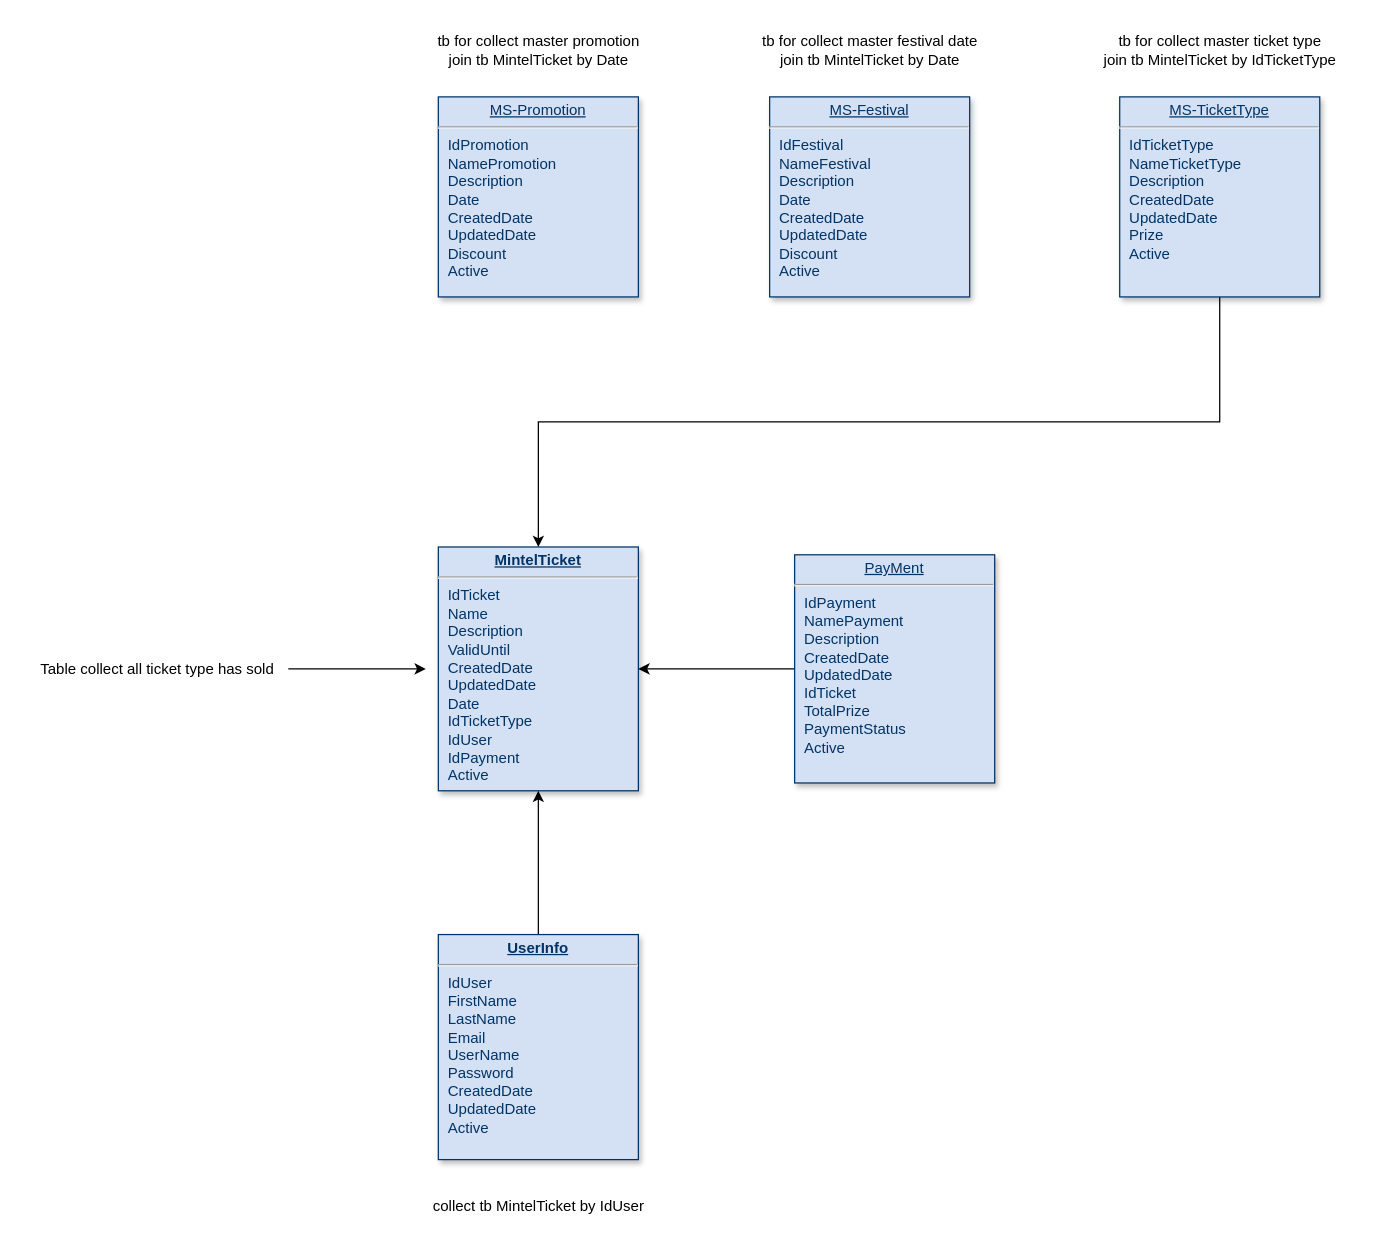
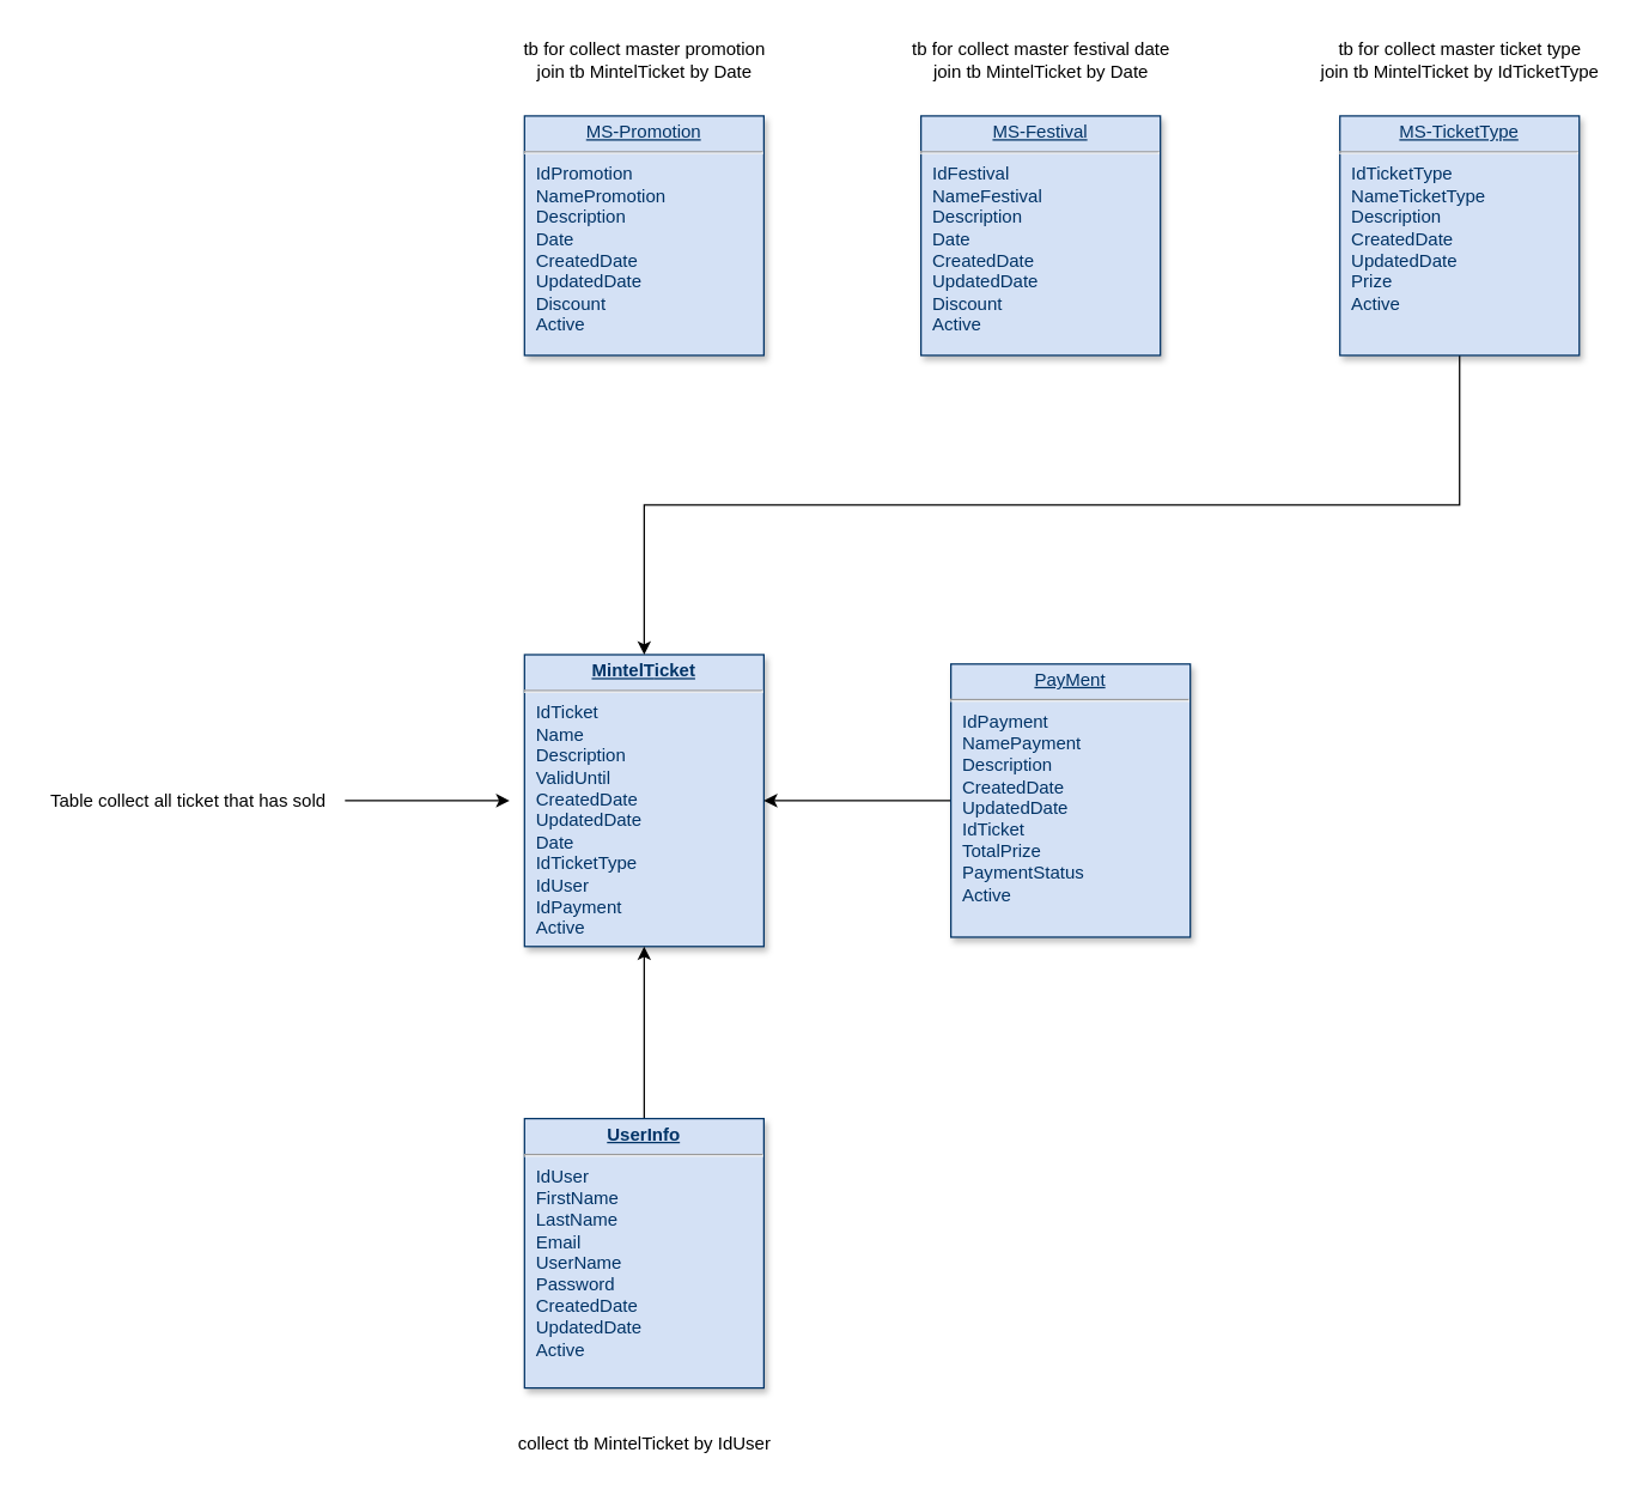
  <mxCell id="0" />
  <mxCell id="1" parent="0" />
  <mxCell id="2" value="&lt;p style=&quot;text-align: center; margin: 4px 0px 0px;&quot;&gt;&lt;span style=&quot;background-color: initial; text-align: left;&quot;&gt;&lt;b&gt;&lt;u&gt;MintelT&lt;/u&gt;&lt;/b&gt;&lt;/span&gt;&lt;b style=&quot;text-decoration-line: underline;&quot;&gt;icket&lt;/b&gt;&lt;/p&gt;&lt;hr&gt;&lt;p style=&quot;margin: 0px; margin-left: 8px;&quot;&gt;IdTicket&lt;/p&gt;&lt;p style=&quot;margin: 0px; margin-left: 8px;&quot;&gt;Name&lt;/p&gt;&lt;p style=&quot;margin: 0px; margin-left: 8px;&quot;&gt;Description&lt;/p&gt;&lt;p style=&quot;margin: 0px; margin-left: 8px;&quot;&gt;ValidUntil&lt;/p&gt;&lt;p style=&quot;margin: 0px; margin-left: 8px;&quot;&gt;CreatedDate&lt;/p&gt;&lt;p style=&quot;margin: 0px; margin-left: 8px;&quot;&gt;UpdatedDate&lt;br&gt;Date&lt;/p&gt;&lt;p style=&quot;margin: 0px; margin-left: 8px;&quot;&gt;IdTicketType&lt;/p&gt;&lt;p style=&quot;margin: 0px; margin-left: 8px;&quot;&gt;IdUser&lt;br&gt;IdPayment&lt;br&gt;Active&lt;/p&gt;" style="verticalAlign=top;align=left;overflow=fill;fontSize=12;fontFamily=Helvetica;html=1;strokeColor=#003366;shadow=1;fillColor=#D4E1F5;fontColor=#003366" parent="1" vertex="1"><mxGeometry x="350" y="437" width="160" height="195" as="geometry" /></mxCell>
  <mxCell id="3" value="&lt;p style=&quot;margin: 0px; margin-top: 4px; text-align: center; text-decoration: underline;&quot;&gt;MS-Promotion&lt;/p&gt;&lt;hr&gt;&lt;p style=&quot;margin: 0px; margin-left: 8px;&quot;&gt;IdPromotion&lt;/p&gt;&lt;p style=&quot;margin: 0px; margin-left: 8px;&quot;&gt;NamePromotion&lt;/p&gt;&lt;p style=&quot;margin: 0px; margin-left: 8px;&quot;&gt;Description&lt;/p&gt;&lt;p style=&quot;margin: 0px; margin-left: 8px;&quot;&gt;Date&lt;/p&gt;&lt;p style=&quot;margin: 0px; margin-left: 8px;&quot;&gt;CreatedDate&lt;/p&gt;&lt;p style=&quot;margin: 0px; margin-left: 8px;&quot;&gt;UpdatedDate&lt;/p&gt;&lt;p style=&quot;margin: 0px; margin-left: 8px;&quot;&gt;Discount&lt;/p&gt;&lt;p style=&quot;margin: 0px; margin-left: 8px;&quot;&gt;Active&lt;/p&gt;" style="verticalAlign=top;align=left;overflow=fill;fontSize=12;fontFamily=Helvetica;html=1;strokeColor=#003366;shadow=1;fillColor=#D4E1F5;fontColor=#003366" parent="1" vertex="1"><mxGeometry x="350" y="77" width="160" height="160" as="geometry" /></mxCell>
  <mxCell id="4" style="edgeStyle=orthogonalEdgeStyle;rounded=0;orthogonalLoop=1;jettySize=auto;html=1;exitX=0.5;exitY=1;exitDx=0;exitDy=0;entryX=0.5;entryY=0;entryDx=0;entryDy=0;" edge="1" parent="1" source="5" target="2"><mxGeometry relative="1" as="geometry" /></mxCell>
  <mxCell id="5" value="&lt;p style=&quot;margin: 0px; margin-top: 4px; text-align: center; text-decoration: underline;&quot;&gt;MS-TicketType&lt;/p&gt;&lt;hr&gt;&lt;p style=&quot;margin: 0px; margin-left: 8px;&quot;&gt;IdTicketType&lt;/p&gt;&lt;p style=&quot;margin: 0px; margin-left: 8px;&quot;&gt;Name&lt;span style=&quot;background-color: initial;&quot;&gt;TicketType&lt;/span&gt;&lt;/p&gt;&lt;p style=&quot;margin: 0px; margin-left: 8px;&quot;&gt;Description&lt;/p&gt;&lt;p style=&quot;margin: 0px; margin-left: 8px;&quot;&gt;CreatedDate&lt;/p&gt;&lt;p style=&quot;margin: 0px; margin-left: 8px;&quot;&gt;UpdatedDate&lt;/p&gt;&lt;p style=&quot;margin: 0px; margin-left: 8px;&quot;&gt;Prize&lt;/p&gt;&lt;p style=&quot;margin: 0px; margin-left: 8px;&quot;&gt;Active&lt;/p&gt;" style="verticalAlign=top;align=left;overflow=fill;fontSize=12;fontFamily=Helvetica;html=1;strokeColor=#003366;shadow=1;fillColor=#D4E1F5;fontColor=#003366" vertex="1" parent="1"><mxGeometry x="895" y="77" width="160" height="160" as="geometry" /></mxCell>
  <mxCell id="6" style="edgeStyle=orthogonalEdgeStyle;rounded=0;orthogonalLoop=1;jettySize=auto;html=1;exitX=0.5;exitY=0;exitDx=0;exitDy=0;entryX=0.5;entryY=1;entryDx=0;entryDy=0;" edge="1" parent="1" source="7" target="2"><mxGeometry relative="1" as="geometry" /></mxCell>
  <mxCell id="7" value="&lt;p style=&quot;margin: 0px; margin-top: 4px; text-align: center; text-decoration: underline;&quot;&gt;&lt;strong&gt;UserInfo&lt;/strong&gt;&lt;/p&gt;&lt;hr&gt;&lt;p style=&quot;margin: 0px; margin-left: 8px;&quot;&gt;IdUser&lt;/p&gt;&lt;p style=&quot;margin: 0px; margin-left: 8px;&quot;&gt;FirstName&lt;/p&gt;&lt;p style=&quot;margin: 0px; margin-left: 8px;&quot;&gt;LastName&lt;/p&gt;&lt;p style=&quot;margin: 0px; margin-left: 8px;&quot;&gt;Email&lt;/p&gt;&lt;p style=&quot;margin: 0px; margin-left: 8px;&quot;&gt;UserName&lt;/p&gt;&lt;p style=&quot;margin: 0px; margin-left: 8px;&quot;&gt;Password&lt;/p&gt;&lt;p style=&quot;margin: 0px; margin-left: 8px;&quot;&gt;CreatedDate&lt;/p&gt;&lt;p style=&quot;margin: 0px; margin-left: 8px;&quot;&gt;UpdatedDate&lt;br&gt;Active&lt;/p&gt;" style="verticalAlign=top;align=left;overflow=fill;fontSize=12;fontFamily=Helvetica;html=1;strokeColor=#003366;shadow=1;fillColor=#D4E1F5;fontColor=#003366" vertex="1" parent="1"><mxGeometry x="350" y="747" width="160.0" height="180" as="geometry" /></mxCell>
  <mxCell id="8" value="&lt;p style=&quot;margin: 0px; margin-top: 4px; text-align: center; text-decoration: underline;&quot;&gt;MS-Festival&lt;/p&gt;&lt;hr&gt;&lt;p style=&quot;margin: 0px; margin-left: 8px;&quot;&gt;IdFestival&lt;/p&gt;&lt;p style=&quot;margin: 0px; margin-left: 8px;&quot;&gt;Name&lt;span style=&quot;background-color: initial;&quot;&gt;Festival&lt;/span&gt;&lt;/p&gt;&lt;p style=&quot;margin: 0px; margin-left: 8px;&quot;&gt;Description&lt;/p&gt;&lt;p style=&quot;margin: 0px; margin-left: 8px;&quot;&gt;Date&lt;/p&gt;&lt;p style=&quot;margin: 0px; margin-left: 8px;&quot;&gt;CreatedDate&lt;/p&gt;&lt;p style=&quot;margin: 0px; margin-left: 8px;&quot;&gt;UpdatedDate&lt;/p&gt;&lt;p style=&quot;margin: 0px; margin-left: 8px;&quot;&gt;Discount&lt;/p&gt;&lt;p style=&quot;margin: 0px; margin-left: 8px;&quot;&gt;Active&lt;/p&gt;" style="verticalAlign=top;align=left;overflow=fill;fontSize=12;fontFamily=Helvetica;html=1;strokeColor=#003366;shadow=1;fillColor=#D4E1F5;fontColor=#003366" vertex="1" parent="1"><mxGeometry x="615" y="77" width="160" height="160" as="geometry" /></mxCell>
  <mxCell id="9" style="edgeStyle=orthogonalEdgeStyle;rounded=0;orthogonalLoop=1;jettySize=auto;html=1;exitX=0;exitY=0.5;exitDx=0;exitDy=0;entryX=1;entryY=0.5;entryDx=0;entryDy=0;" edge="1" parent="1" source="10" target="2"><mxGeometry relative="1" as="geometry" /></mxCell>
  <mxCell id="10" value="&lt;p style=&quot;margin: 0px; margin-top: 4px; text-align: center; text-decoration: underline;&quot;&gt;PayMent&lt;/p&gt;&lt;hr&gt;&lt;p style=&quot;margin: 0px; margin-left: 8px;&quot;&gt;IdPayment&lt;/p&gt;&lt;p style=&quot;margin: 0px; margin-left: 8px;&quot;&gt;Name&lt;span style=&quot;background-color: initial;&quot;&gt;Payment&lt;/span&gt;&lt;/p&gt;&lt;p style=&quot;margin: 0px; margin-left: 8px;&quot;&gt;Description&lt;/p&gt;&lt;p style=&quot;margin: 0px; margin-left: 8px;&quot;&gt;CreatedDate&lt;/p&gt;&lt;p style=&quot;margin: 0px; margin-left: 8px;&quot;&gt;UpdatedDate&lt;br&gt;IdTicket&lt;/p&gt;&lt;p style=&quot;margin: 0px; margin-left: 8px;&quot;&gt;TotalPrize&lt;/p&gt;&lt;p style=&quot;margin: 0px; margin-left: 8px;&quot;&gt;PaymentStatus&lt;/p&gt;&lt;p style=&quot;margin: 0px; margin-left: 8px;&quot;&gt;Active&lt;/p&gt;" style="verticalAlign=top;align=left;overflow=fill;fontSize=12;fontFamily=Helvetica;html=1;strokeColor=#003366;shadow=1;fillColor=#D4E1F5;fontColor=#003366" vertex="1" parent="1"><mxGeometry x="635" y="443.25" width="160" height="182.5" as="geometry" /></mxCell>
  <mxCell id="11" value="tb for collect master promotion&lt;br&gt;join tb MintelTicket by Date" style="text;html=1;align=center;verticalAlign=middle;resizable=0;points=[];autosize=1;strokeColor=none;fillColor=none;" vertex="1" parent="1"><mxGeometry x="340" y="20" width="180" height="40" as="geometry" /></mxCell>
  <mxCell id="12" value="&lt;span style=&quot;color: rgba(0, 0, 0, 0); font-family: monospace; font-size: 0px; text-align: start;&quot;&gt;%3CmxGraphModel%3E%3Croot%3E%3CmxCell%20id%3D%220%22%2F%3E%3CmxCell%20id%3D%221%22%20parent%3D%220%22%2F%3E%3CmxCell%20id%3D%222%22%20value%3D%22tb%20for%20collect%20master%20promotion%22%20style%3D%22text%3Bhtml%3D1%3Balign%3Dcenter%3BverticalAlign%3Dmiddle%3Bresizable%3D0%3Bpoints%3D%5B%5D%3Bautosize%3D1%3BstrokeColor%3Dnone%3BfillColor%3Dnone%3B%22%20vertex%3D%221%22%20parent%3D%221%22%3E%3CmxGeometry%20x%3D%2230%22%20y%3D%22108%22%20width%3D%22180%22%20height%3D%2230%22%20as%3D%22geometry%22%2F%3E%3C%2FmxCell%3E%3C%2Froot%3E%3C%2FmxGraphModel%3E&lt;/span&gt;" style="text;html=1;align=center;verticalAlign=middle;resizable=0;points=[];autosize=1;strokeColor=none;fillColor=none;" vertex="1" parent="1"><mxGeometry x="685" y="367" width="20" height="30" as="geometry" /></mxCell>
  <mxCell id="13" value="tb for collect master ticket type&lt;br&gt;join tb MintelTicket by IdTicketType" style="text;html=1;align=center;verticalAlign=middle;resizable=0;points=[];autosize=1;strokeColor=none;fillColor=none;" vertex="1" parent="1"><mxGeometry x="870" y="20" width="210" height="40" as="geometry" /></mxCell>
  <mxCell id="14" value="tb for collect master festival date&lt;br&gt;join tb MintelTicket by Date" style="text;html=1;align=center;verticalAlign=middle;resizable=0;points=[];autosize=1;strokeColor=none;fillColor=none;" vertex="1" parent="1"><mxGeometry x="595" y="20" width="200" height="40" as="geometry" /></mxCell>
  <mxCell id="15" value="&lt;br&gt;collect tb MintelTicket by IdUser" style="text;html=1;align=center;verticalAlign=middle;resizable=0;points=[];autosize=1;strokeColor=none;fillColor=none;" vertex="1" parent="1"><mxGeometry x="340" y="937" width="180" height="40" as="geometry" /></mxCell>
  <mxCell id="16" style="edgeStyle=orthogonalEdgeStyle;rounded=0;orthogonalLoop=1;jettySize=auto;html=1;" edge="1" parent="1" source="17"><mxGeometry relative="1" as="geometry"><mxPoint x="340" y="534.5" as="targetPoint" /></mxGeometry></mxCell>
- <mxCell id="17" value="Table collect all ticket type has sold" style="text;html=1;align=center;verticalAlign=middle;resizable=0;points=[];autosize=1;strokeColor=none;fillColor=none;" vertex="1" parent="1"><mxGeometry x="20" y="519.5" width="210" height="30" as="geometry" /></mxCell>
+ <mxCell id="17" value="Table collect all ticket that has sold" style="text;html=1;align=center;verticalAlign=middle;resizable=0;points=[];autosize=1;strokeColor=none;fillColor=none;" vertex="1" parent="1"><mxGeometry x="20" y="519.5" width="210" height="30" as="geometry" /></mxCell>
